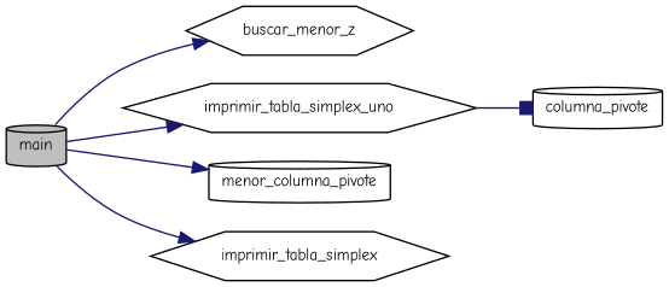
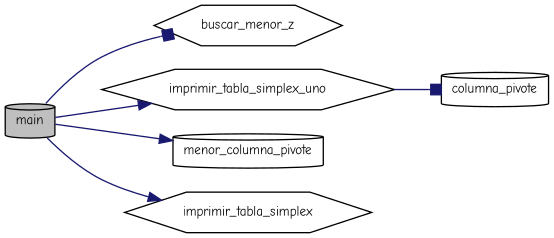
  digraph {
    fontname="Comic Neue"
    rankdir=LR
    node [color=black fillcolor=white fontname="Comic Neue" fontsize=10 shape=cylinder style=filled]
    edge [arrowhead=normal color=midnightblue fontname="Comic Neue" fontsize=10 labelfontname=Helvetica labelfontsize=10 style=solid]
    n1 [fillcolor=grey75 fontcolor=black height=0.2 label=main width=0.4]
    n2 [height=0.2 label=buscar_menor_z shape=hexagon width=0.4]
    n3 [height=0.2 label=imprimir_tabla_simplex_uno shape=hexagon width=0.4]
    n4 [height=0.2 label=menor_columna_pivote width=0.4]
    n5 [height=0.2 label=imprimir_tabla_simplex shape=hexagon width=0.4]
    n6 [height=0.2 label=columna_pivote width=0.4]
-   n1 -> n2
+   n1 -> n2 [arrowhead=box]
    n1 -> n3
    n1 -> n4
    n1 -> n5
    n3 -> n6 [arrowhead=box]
  }
